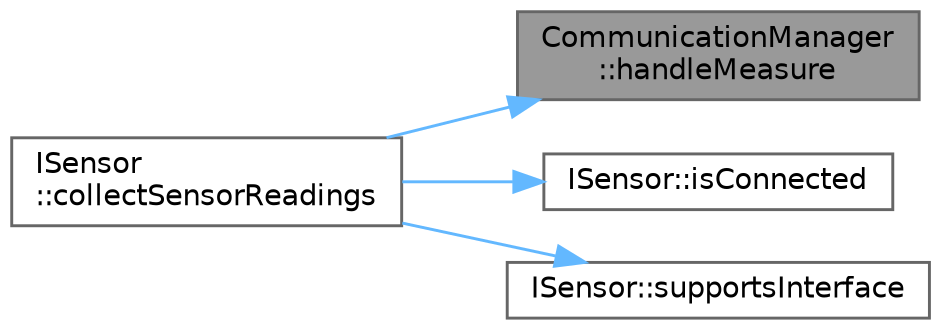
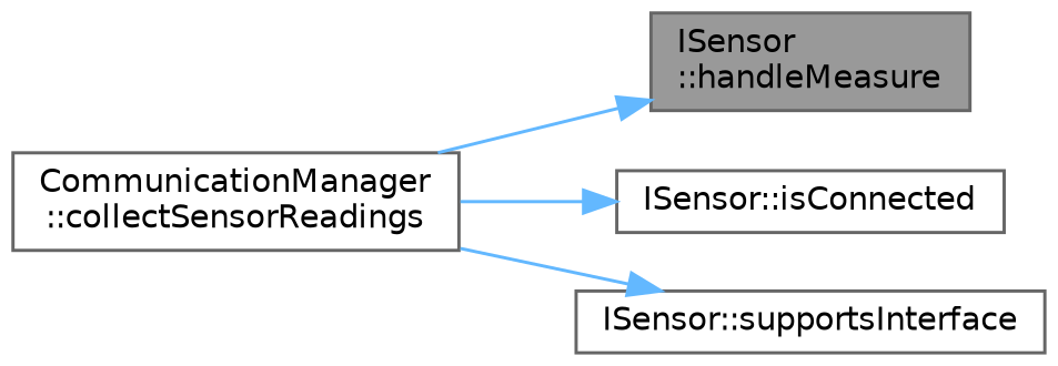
  digraph {
    rankdir=LR
    node [color=grey40 fillcolor=white fontname=Helvetica fontsize=10 shape=box style=filled]
    edge [color=steelblue1 fontname=Helvetica fontsize=10 labelfontname=Helvetica labelfontsize=10 style=solid]
-   n1 [color=gray40 fillcolor=grey60 fontcolor=black height=0.2 label="CommunicationManager\l::handleMeasure" width=0.4]
-   n2 [height=0.2 label="ISensor\l::collectSensorReadings" width=0.4]
+   n1 [color=gray40 fillcolor=grey60 fontcolor=black height=0.2 label="ISensor\l::handleMeasure" width=0.4]
+   n2 [height=0.2 label="CommunicationManager\l::collectSensorReadings" width=0.4]
    n3 [height=0.2 label="ISensor::isConnected" width=0.4]
    n4 [height=0.2 label="ISensor::supportsInterface" width=0.4]
    n2 -> n1
    n2 -> n3
    n2 -> n4
  }
